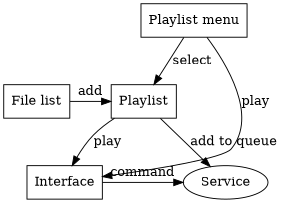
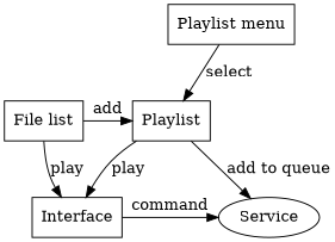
  digraph {
    node [shape=box]
    "File list"
    Playlist
    n3 [label=Interface]
    Service [shape=""]
    "Playlist menu"
    subgraph sub_1 {
      rank=same
      "File list"
      Playlist
    }
    subgraph sub_2 {
      rank=same
      n3
      Service
    }
    "File list" -> Playlist [label=add]
-   "Playlist menu" -> n3 [label=play]
+   "File list" -> n3 [label=play]
    Playlist -> n3 [label=play]
    Playlist -> Service [label="add to queue"]
    n3 -> Service [label=command]
    "Playlist menu" -> Playlist [label=select]
  }
